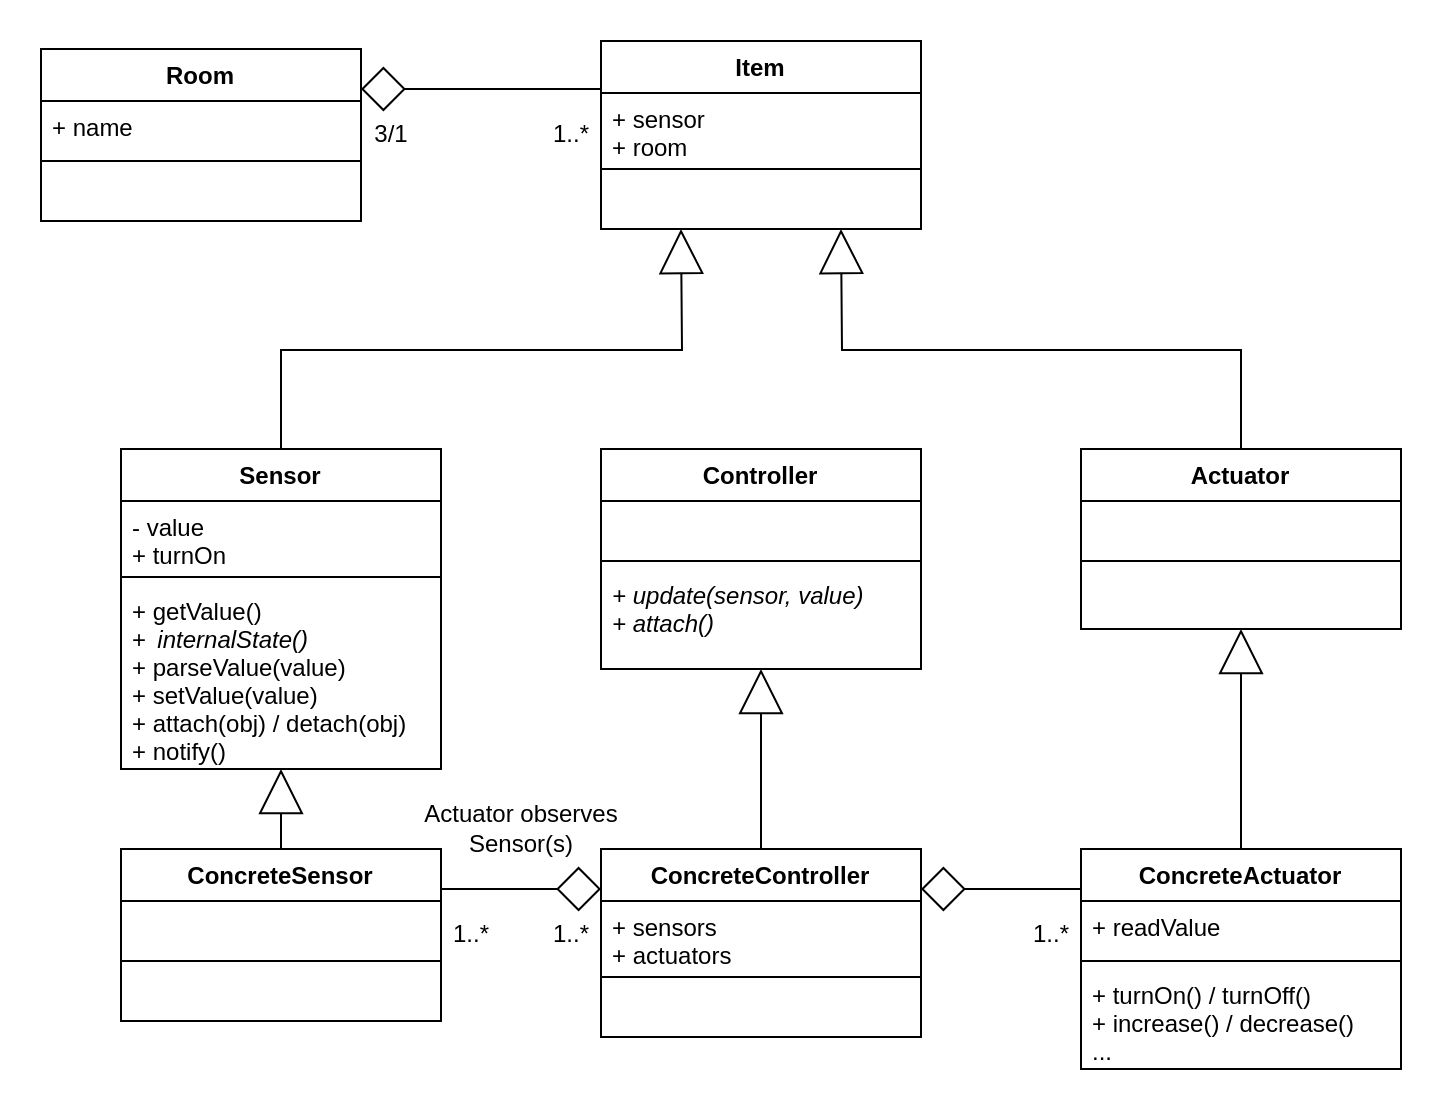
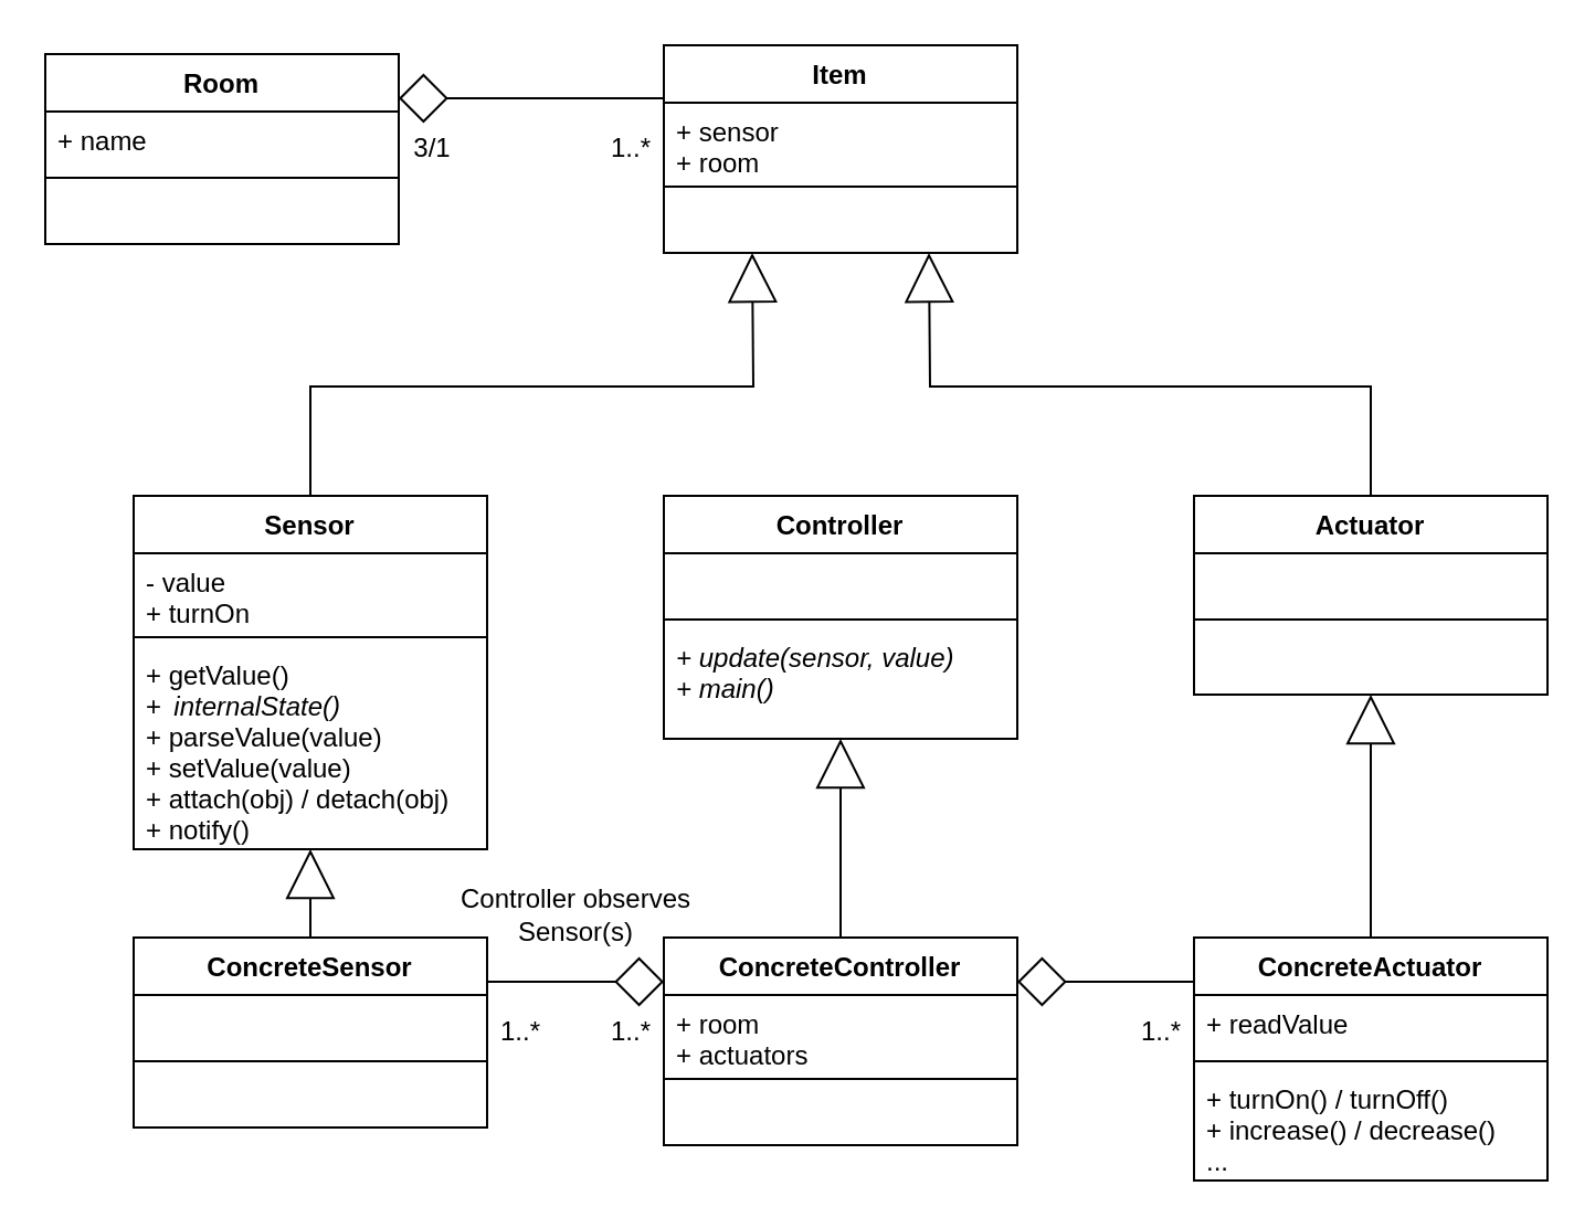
  <mxCell id="0" />
  <mxCell id="1" parent="0" />
  <mxCell id="2" style="edgeStyle=orthogonalEdgeStyle;rounded=0;orthogonalLoop=1;jettySize=auto;html=1;exitX=0.5;exitY=0;exitDx=0;exitDy=0;startArrow=none;startFill=0;startSize=20;endArrow=block;endFill=0;endSize=20;" parent="1" source="3" edge="1"><mxGeometry relative="1" as="geometry"><mxPoint x="340" y="114" as="targetPoint" /></mxGeometry></mxCell>
  <mxCell id="3" value="Sensor" style="swimlane;fontStyle=1;align=center;verticalAlign=top;childLayout=stackLayout;horizontal=1;startSize=26;horizontalStack=0;resizeParent=1;resizeParentMax=0;resizeLast=0;collapsible=1;marginBottom=0;" parent="1" vertex="1"><mxGeometry x="60" y="224" width="160" height="160" as="geometry" /></mxCell>
  <mxCell id="4" value="- value&#10;+ turnOn&#10;" style="text;strokeColor=none;fillColor=none;align=left;verticalAlign=top;spacingLeft=4;spacingRight=4;overflow=hidden;rotatable=0;points=[[0,0.5],[1,0.5]];portConstraint=eastwest;" parent="3" vertex="1"><mxGeometry y="26" width="160" height="34" as="geometry" /></mxCell>
  <mxCell id="5" value="" style="line;strokeWidth=1;fillColor=none;align=left;verticalAlign=middle;spacingTop=-1;spacingLeft=3;spacingRight=3;rotatable=0;labelPosition=right;points=[];portConstraint=eastwest;" parent="3" vertex="1"><mxGeometry y="60" width="160" height="8" as="geometry" /></mxCell>
  <mxCell id="6" value="+ getValue()&#10;+&#10;+ parseValue(value)&#10;+ setValue(value)&#10;+ attach(obj) / detach(obj)&#10;+ notify()&#10;" style="text;strokeColor=none;fillColor=none;align=left;verticalAlign=top;spacingLeft=4;spacingRight=4;overflow=hidden;rotatable=0;points=[[0,0.5],[1,0.5]];portConstraint=eastwest;" parent="3" vertex="1"><mxGeometry y="68" width="160" height="92" as="geometry" /></mxCell>
  <mxCell id="7" style="edgeStyle=orthogonalEdgeStyle;rounded=0;orthogonalLoop=1;jettySize=auto;html=1;exitX=0.5;exitY=0;exitDx=0;exitDy=0;startArrow=none;startFill=0;startSize=20;endArrow=block;endFill=0;endSize=20;" parent="1" source="8" edge="1"><mxGeometry relative="1" as="geometry"><mxPoint x="420" y="114" as="targetPoint" /></mxGeometry></mxCell>
  <mxCell id="8" value="Actuator" style="swimlane;fontStyle=1;align=center;verticalAlign=top;childLayout=stackLayout;horizontal=1;startSize=26;horizontalStack=0;resizeParent=1;resizeParentMax=0;resizeLast=0;collapsible=1;marginBottom=0;" parent="1" vertex="1"><mxGeometry x="540" y="224" width="160" height="90" as="geometry" /></mxCell>
  <mxCell id="9" value="&#10;" style="text;strokeColor=none;fillColor=none;align=left;verticalAlign=top;spacingLeft=4;spacingRight=4;overflow=hidden;rotatable=0;points=[[0,0.5],[1,0.5]];portConstraint=eastwest;" parent="8" vertex="1"><mxGeometry y="26" width="160" height="26" as="geometry" /></mxCell>
  <mxCell id="10" value="" style="line;strokeWidth=1;fillColor=none;align=left;verticalAlign=middle;spacingTop=-1;spacingLeft=3;spacingRight=3;rotatable=0;labelPosition=right;points=[];portConstraint=eastwest;" parent="8" vertex="1"><mxGeometry y="52" width="160" height="8" as="geometry" /></mxCell>
  <mxCell id="11" value="&#10;" style="text;strokeColor=none;fillColor=none;align=left;verticalAlign=top;spacingLeft=4;spacingRight=4;overflow=hidden;rotatable=0;points=[[0,0.5],[1,0.5]];portConstraint=eastwest;" parent="8" vertex="1"><mxGeometry y="60" width="160" height="30" as="geometry" /></mxCell>
  <mxCell id="12" value="Item" style="swimlane;fontStyle=1;align=center;verticalAlign=top;childLayout=stackLayout;horizontal=1;startSize=26;horizontalStack=0;resizeParent=1;resizeParentMax=0;resizeLast=0;collapsible=1;marginBottom=0;" parent="1" vertex="1"><mxGeometry x="300" y="20" width="160" height="94" as="geometry" /></mxCell>
  <mxCell id="13" value="+ sensor&#10;+ room&#10;" style="text;strokeColor=none;fillColor=none;align=left;verticalAlign=top;spacingLeft=4;spacingRight=4;overflow=hidden;rotatable=0;points=[[0,0.5],[1,0.5]];portConstraint=eastwest;" parent="12" vertex="1"><mxGeometry y="26" width="160" height="34" as="geometry" /></mxCell>
  <mxCell id="14" value="" style="line;strokeWidth=1;fillColor=none;align=left;verticalAlign=middle;spacingTop=-1;spacingLeft=3;spacingRight=3;rotatable=0;labelPosition=right;points=[];portConstraint=eastwest;" parent="12" vertex="1"><mxGeometry y="60" width="160" height="8" as="geometry" /></mxCell>
  <mxCell id="15" value="&#10;" style="text;strokeColor=none;fillColor=none;align=left;verticalAlign=top;spacingLeft=4;spacingRight=4;overflow=hidden;rotatable=0;points=[[0,0.5],[1,0.5]];portConstraint=eastwest;" parent="12" vertex="1"><mxGeometry y="68" width="160" height="26" as="geometry" /></mxCell>
  <mxCell id="16" value="Room" style="swimlane;fontStyle=1;align=center;verticalAlign=top;childLayout=stackLayout;horizontal=1;startSize=26;horizontalStack=0;resizeParent=1;resizeParentMax=0;resizeLast=0;collapsible=1;marginBottom=0;" parent="1" vertex="1"><mxGeometry x="20" y="24" width="160" height="86" as="geometry" /></mxCell>
  <mxCell id="17" value="+ name" style="text;strokeColor=none;fillColor=none;align=left;verticalAlign=top;spacingLeft=4;spacingRight=4;overflow=hidden;rotatable=0;points=[[0,0.5],[1,0.5]];portConstraint=eastwest;" parent="16" vertex="1"><mxGeometry y="26" width="160" height="26" as="geometry" /></mxCell>
  <mxCell id="18" value="" style="line;strokeWidth=1;fillColor=none;align=left;verticalAlign=middle;spacingTop=-1;spacingLeft=3;spacingRight=3;rotatable=0;labelPosition=right;points=[];portConstraint=eastwest;" parent="16" vertex="1"><mxGeometry y="52" width="160" height="8" as="geometry" /></mxCell>
  <mxCell id="19" value="&#10;" style="text;strokeColor=none;fillColor=none;align=left;verticalAlign=top;spacingLeft=4;spacingRight=4;overflow=hidden;rotatable=0;points=[[0,0.5],[1,0.5]];portConstraint=eastwest;" parent="16" vertex="1"><mxGeometry y="60" width="160" height="26" as="geometry" /></mxCell>
  <mxCell id="20" style="edgeStyle=orthogonalEdgeStyle;rounded=0;orthogonalLoop=1;jettySize=auto;html=1;exitX=0.5;exitY=0;exitDx=0;exitDy=0;startArrow=none;startFill=0;startSize=20;endArrow=block;endFill=0;endSize=20;" parent="1" source="21" edge="1"><mxGeometry relative="1" as="geometry"><mxPoint x="140" y="384" as="targetPoint" /></mxGeometry></mxCell>
  <mxCell id="21" value="ConcreteSensor" style="swimlane;fontStyle=1;align=center;verticalAlign=top;childLayout=stackLayout;horizontal=1;startSize=26;horizontalStack=0;resizeParent=1;resizeParentMax=0;resizeLast=0;collapsible=1;marginBottom=0;" parent="1" vertex="1"><mxGeometry x="60" y="424" width="160" height="86" as="geometry" /></mxCell>
  <mxCell id="22" value="&#10;" style="text;strokeColor=none;fillColor=none;align=left;verticalAlign=top;spacingLeft=4;spacingRight=4;overflow=hidden;rotatable=0;points=[[0,0.5],[1,0.5]];portConstraint=eastwest;" parent="21" vertex="1"><mxGeometry y="26" width="160" height="26" as="geometry" /></mxCell>
  <mxCell id="23" value="" style="line;strokeWidth=1;fillColor=none;align=left;verticalAlign=middle;spacingTop=-1;spacingLeft=3;spacingRight=3;rotatable=0;labelPosition=right;points=[];portConstraint=eastwest;" parent="21" vertex="1"><mxGeometry y="52" width="160" height="8" as="geometry" /></mxCell>
  <mxCell id="24" value="&#10;" style="text;strokeColor=none;fillColor=none;align=left;verticalAlign=top;spacingLeft=4;spacingRight=4;overflow=hidden;rotatable=0;points=[[0,0.5],[1,0.5]];portConstraint=eastwest;" parent="21" vertex="1"><mxGeometry y="60" width="160" height="26" as="geometry" /></mxCell>
  <mxCell id="25" style="edgeStyle=orthogonalEdgeStyle;rounded=0;orthogonalLoop=1;jettySize=auto;html=1;exitX=0.5;exitY=0;exitDx=0;exitDy=0;startArrow=none;startFill=0;startSize=20;endArrow=block;endFill=0;endSize=20;" parent="1" source="26" edge="1"><mxGeometry relative="1" as="geometry"><mxPoint x="620" y="314" as="targetPoint" /></mxGeometry></mxCell>
  <mxCell id="26" value="ConcreteActuator" style="swimlane;fontStyle=1;align=center;verticalAlign=top;childLayout=stackLayout;horizontal=1;startSize=26;horizontalStack=0;resizeParent=1;resizeParentMax=0;resizeLast=0;collapsible=1;marginBottom=0;" parent="1" vertex="1"><mxGeometry x="540" y="424" width="160" height="110" as="geometry" /></mxCell>
  <mxCell id="27" value="+ readValue" style="text;strokeColor=none;fillColor=none;align=left;verticalAlign=top;spacingLeft=4;spacingRight=4;overflow=hidden;rotatable=0;points=[[0,0.5],[1,0.5]];portConstraint=eastwest;" parent="26" vertex="1"><mxGeometry y="26" width="160" height="26" as="geometry" /></mxCell>
  <mxCell id="28" value="" style="line;strokeWidth=1;fillColor=none;align=left;verticalAlign=middle;spacingTop=-1;spacingLeft=3;spacingRight=3;rotatable=0;labelPosition=right;points=[];portConstraint=eastwest;" parent="26" vertex="1"><mxGeometry y="52" width="160" height="8" as="geometry" /></mxCell>
  <mxCell id="29" value="+ turnOn() / turnOff()&#10;+ increase() / decrease()&#10;...&#10;" style="text;strokeColor=none;fillColor=none;align=left;verticalAlign=top;spacingLeft=4;spacingRight=4;overflow=hidden;rotatable=0;points=[[0,0.5],[1,0.5]];portConstraint=eastwest;" parent="26" vertex="1"><mxGeometry y="60" width="160" height="50" as="geometry" /></mxCell>
  <mxCell id="30" value="Controller" style="swimlane;fontStyle=1;align=center;verticalAlign=top;childLayout=stackLayout;horizontal=1;startSize=26;horizontalStack=0;resizeParent=1;resizeParentMax=0;resizeLast=0;collapsible=1;marginBottom=0;" parent="1" vertex="1"><mxGeometry x="300" y="224" width="160" height="110" as="geometry" /></mxCell>
  <mxCell id="31" value="&#10;" style="text;strokeColor=none;fillColor=none;align=left;verticalAlign=top;spacingLeft=4;spacingRight=4;overflow=hidden;rotatable=0;points=[[0,0.5],[1,0.5]];portConstraint=eastwest;" parent="30" vertex="1"><mxGeometry y="26" width="160" height="26" as="geometry" /></mxCell>
  <mxCell id="32" value="" style="line;strokeWidth=1;fillColor=none;align=left;verticalAlign=middle;spacingTop=-1;spacingLeft=3;spacingRight=3;rotatable=0;labelPosition=right;points=[];portConstraint=eastwest;" parent="30" vertex="1"><mxGeometry y="52" width="160" height="8" as="geometry" /></mxCell>
- <mxCell id="33" value="+ update(sensor, value)&#10;+ attach()" style="text;strokeColor=none;fillColor=none;align=left;verticalAlign=top;spacingLeft=4;spacingRight=4;overflow=hidden;rotatable=0;points=[[0,0.5],[1,0.5]];portConstraint=eastwest;fontStyle=2" parent="30" vertex="1"><mxGeometry y="60" width="160" height="50" as="geometry" /></mxCell>
+ <mxCell id="33" value="+ update(sensor, value)&#10;+ main()" style="text;strokeColor=none;fillColor=none;align=left;verticalAlign=top;spacingLeft=4;spacingRight=4;overflow=hidden;rotatable=0;points=[[0,0.5],[1,0.5]];portConstraint=eastwest;fontStyle=2" parent="30" vertex="1"><mxGeometry y="60" width="160" height="50" as="geometry" /></mxCell>
  <mxCell id="34" style="edgeStyle=orthogonalEdgeStyle;rounded=0;orthogonalLoop=1;jettySize=auto;html=1;exitX=0.5;exitY=0;exitDx=0;exitDy=0;startArrow=none;startFill=0;startSize=20;endArrow=block;endFill=0;endSize=20;" parent="1" source="36" edge="1"><mxGeometry relative="1" as="geometry"><mxPoint x="380" y="334" as="targetPoint" /></mxGeometry></mxCell>
  <mxCell id="35" style="edgeStyle=orthogonalEdgeStyle;rounded=0;orthogonalLoop=1;jettySize=auto;html=1;startArrow=diamond;startFill=0;startSize=20;endArrow=none;endFill=0;endSize=20;" parent="1" edge="1"><mxGeometry relative="1" as="geometry"><mxPoint x="300" y="444" as="sourcePoint" /><mxPoint x="220" y="444" as="targetPoint" /></mxGeometry></mxCell>
  <mxCell id="36" value="ConcreteController" style="swimlane;fontStyle=1;align=center;verticalAlign=top;childLayout=stackLayout;horizontal=1;startSize=26;horizontalStack=0;resizeParent=1;resizeParentMax=0;resizeLast=0;collapsible=1;marginBottom=0;" parent="1" vertex="1"><mxGeometry x="300" y="424" width="160" height="94" as="geometry" /></mxCell>
- <mxCell id="37" value="+ sensors&#10;+ actuators&#10;" style="text;strokeColor=none;fillColor=none;align=left;verticalAlign=top;spacingLeft=4;spacingRight=4;overflow=hidden;rotatable=0;points=[[0,0.5],[1,0.5]];portConstraint=eastwest;" parent="36" vertex="1"><mxGeometry y="26" width="160" height="34" as="geometry" /></mxCell>
+ <mxCell id="37" value="+ room&#10;+ actuators&#10;" style="text;strokeColor=none;fillColor=none;align=left;verticalAlign=top;spacingLeft=4;spacingRight=4;overflow=hidden;rotatable=0;points=[[0,0.5],[1,0.5]];portConstraint=eastwest;" parent="36" vertex="1"><mxGeometry y="26" width="160" height="34" as="geometry" /></mxCell>
  <mxCell id="38" value="" style="line;strokeWidth=1;fillColor=none;align=left;verticalAlign=middle;spacingTop=-1;spacingLeft=3;spacingRight=3;rotatable=0;labelPosition=right;points=[];portConstraint=eastwest;" parent="36" vertex="1"><mxGeometry y="60" width="160" height="8" as="geometry" /></mxCell>
  <mxCell id="39" value="&#10;" style="text;strokeColor=none;fillColor=none;align=left;verticalAlign=top;spacingLeft=4;spacingRight=4;overflow=hidden;rotatable=0;points=[[0,0.5],[1,0.5]];portConstraint=eastwest;" parent="36" vertex="1"><mxGeometry y="68" width="160" height="26" as="geometry" /></mxCell>
  <mxCell id="40" style="rounded=0;orthogonalLoop=1;jettySize=auto;html=1;startArrow=diamond;startFill=0;endArrow=none;endFill=0;startSize=20;" parent="1" edge="1"><mxGeometry relative="1" as="geometry"><mxPoint x="180" y="44" as="sourcePoint" /><mxPoint x="300" y="44" as="targetPoint" /></mxGeometry></mxCell>
  <mxCell id="41" value="&lt;div align=&quot;left&quot;&gt;&lt;i&gt;&amp;nbsp;&amp;nbsp;&amp;nbsp;&amp;nbsp;&amp;nbsp;&amp;nbsp;&amp;nbsp;&amp;nbsp;&amp;nbsp;&amp;nbsp;&amp;nbsp;&amp;nbsp;&amp;nbsp; internalState()&lt;/i&gt;&lt;/div&gt;" style="text;html=1;align=left;verticalAlign=middle;resizable=0;points=[];autosize=1;" parent="1" vertex="1"><mxGeometry x="30" y="310" width="120" height="20" as="geometry" /></mxCell>
  <mxCell id="42" style="edgeStyle=orthogonalEdgeStyle;rounded=0;orthogonalLoop=1;jettySize=auto;html=1;startArrow=diamond;startFill=0;startSize=20;endArrow=none;endFill=0;endSize=20;" parent="1" edge="1"><mxGeometry relative="1" as="geometry"><mxPoint x="460" y="444" as="sourcePoint" /><mxPoint x="540" y="444" as="targetPoint" /></mxGeometry></mxCell>
- <mxCell id="43" value="&lt;div&gt;Actuator observes&lt;/div&gt;&lt;div&gt;Sensor(s)&lt;/div&gt;" style="text;html=1;align=center;verticalAlign=middle;resizable=0;points=[];autosize=1;" parent="1" vertex="1"><mxGeometry x="200" y="399" width="120" height="30" as="geometry" /></mxCell>
+ <mxCell id="43" value="&lt;div&gt;Controller observes&lt;/div&gt;&lt;div&gt;Sensor(s)&lt;/div&gt;" style="text;html=1;align=center;verticalAlign=middle;resizable=0;points=[];autosize=1;" parent="1" vertex="1"><mxGeometry x="200" y="399" width="120" height="30" as="geometry" /></mxCell>
  <mxCell id="44" value="3/1" style="text;html=1;align=center;verticalAlign=middle;resizable=0;points=[];autosize=1;" parent="1" vertex="1"><mxGeometry x="180" y="57" width="30" height="20" as="geometry" /></mxCell>
  <mxCell id="45" value="1..*" style="text;html=1;align=center;verticalAlign=middle;resizable=0;points=[];autosize=1;" parent="1" vertex="1"><mxGeometry x="270" y="57" width="30" height="20" as="geometry" /></mxCell>
  <mxCell id="46" value="1..*" style="text;html=1;align=center;verticalAlign=middle;resizable=0;points=[];autosize=1;" parent="1" vertex="1"><mxGeometry x="220" y="457" width="30" height="20" as="geometry" /></mxCell>
  <mxCell id="47" value="1..*" style="text;html=1;align=center;verticalAlign=middle;resizable=0;points=[];autosize=1;" parent="1" vertex="1"><mxGeometry x="270" y="457" width="30" height="20" as="geometry" /></mxCell>
  <mxCell id="48" value="1..*" style="text;html=1;align=center;verticalAlign=middle;resizable=0;points=[];autosize=1;" parent="1" vertex="1"><mxGeometry x="510" y="457" width="30" height="20" as="geometry" /></mxCell>
